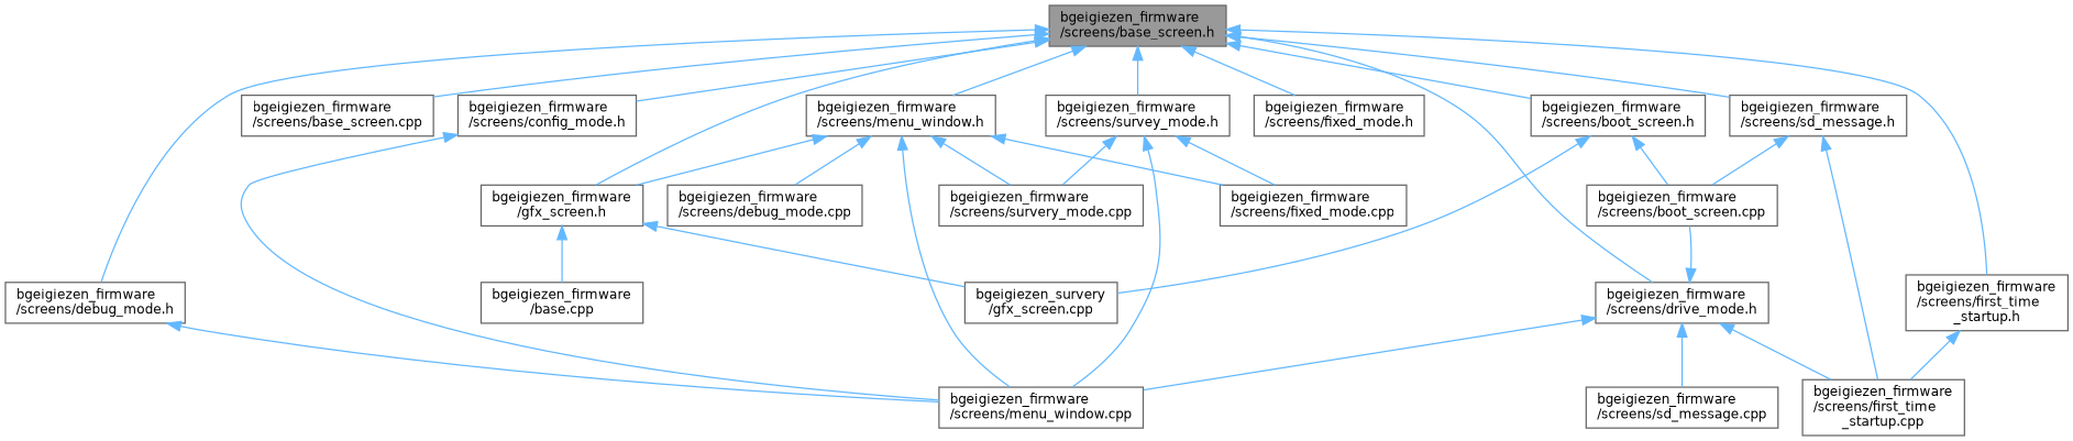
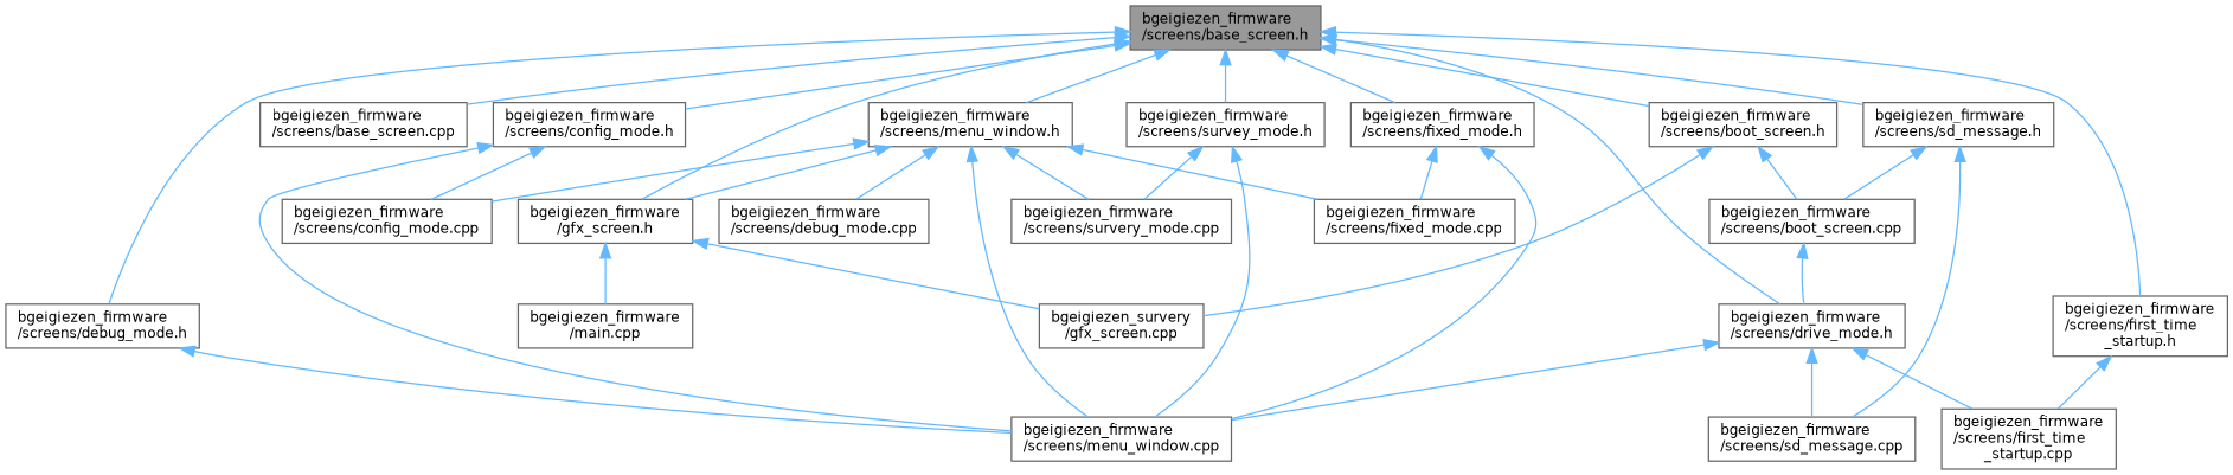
  digraph {
    node [color=grey40 fillcolor=white fontname=Helvetica fontsize=10 shape=box style=filled]
    edge [color=steelblue1 dir=back fontname=Helvetica fontsize=10 labelfontname=Helvetica labelfontsize=10 style=solid]
    n1 [color=gray40 fillcolor=grey60 fontcolor=black height=0.2 label="bgeigiezen_firmware\l/screens/base_screen.h" width=0.4]
    n2 [height=0.2 label="bgeigiezen_firmware\l/gfx_screen.h" width=0.4]
    n3 [height=0.2 label="bgeigiezen_firmware\l/screens/base_screen.cpp" width=0.4]
    n4 [height=0.2 label="bgeigiezen_firmware\l/screens/boot_screen.h" width=0.4]
    n5 [height=0.2 label="bgeigiezen_firmware\l/screens/config_mode.h" width=0.4]
    n6 [height=0.2 label="bgeigiezen_firmware\l/screens/debug_mode.h" width=0.4]
    n7 [height=0.2 label="bgeigiezen_firmware\l/screens/drive_mode.h" width=0.4]
    n8 [height=0.2 label="bgeigiezen_firmware\l/screens/first_time\l_startup.h" width=0.4]
    n9 [height=0.2 label="bgeigiezen_firmware\l/screens/fixed_mode.h" width=0.4]
    n10 [height=0.2 label="bgeigiezen_firmware\l/screens/menu_window.h" width=0.4]
    n11 [height=0.2 label="bgeigiezen_firmware\l/screens/sd_message.h" width=0.4]
    n12 [height=0.2 label="bgeigiezen_firmware\l/screens/survey_mode.h" width=0.4]
    n13 [height=0.2 label="bgeigiezen_survery\l/gfx_screen.cpp" width=0.4]
-   n14 [height=0.2 label="bgeigiezen_firmware\l/base.cpp" width=0.4]
+   n14 [height=0.2 label="bgeigiezen_firmware\l/main.cpp" width=0.4]
    n15 [height=0.2 label="bgeigiezen_firmware\l/screens/boot_screen.cpp" width=0.4]
+   n16 [height=0.2 label="bgeigiezen_firmware\l/screens/config_mode.cpp" width=0.4]
    n17 [height=0.2 label="bgeigiezen_firmware\l/screens/menu_window.cpp" width=0.4]
    n18 [height=0.2 label="bgeigiezen_firmware\l/screens/first_time\l_startup.cpp" width=0.4]
    n19 [height=0.2 label="bgeigiezen_firmware\l/screens/sd_message.cpp" width=0.4]
    n20 [height=0.2 label="bgeigiezen_firmware\l/screens/fixed_mode.cpp" width=0.4]
    n21 [height=0.2 label="bgeigiezen_firmware\l/screens/debug_mode.cpp" width=0.4]
    n22 [height=0.2 label="bgeigiezen_firmware\l/screens/survery_mode.cpp" width=0.4]
    n1 -> n2
    n1 -> n3
    n1 -> n4
    n1 -> n5
    n1 -> n6
    n1 -> n7
    n1 -> n8
    n1 -> n9
    n1 -> n10
    n1 -> n11
    n1 -> n12
    n2 -> n13
    n2 -> n14
    n4 -> n13
    n4 -> n15
+   n5 -> n16
    n5 -> n17
    n6 -> n17
-   n7 -> n15
+   n15 -> n7
    n7 -> n17
    n7 -> n18
    n7 -> n19
    n8 -> n18
-   n12 -> n20
+   n9 -> n17
+   n9 -> n20
    n10 -> n2
+   n10 -> n16
    n10 -> n17
    n10 -> n20
    n10 -> n21
    n10 -> n22
    n11 -> n15
-   n11 -> n18
+   n11 -> n19
    n12 -> n17
    n12 -> n22
  }
